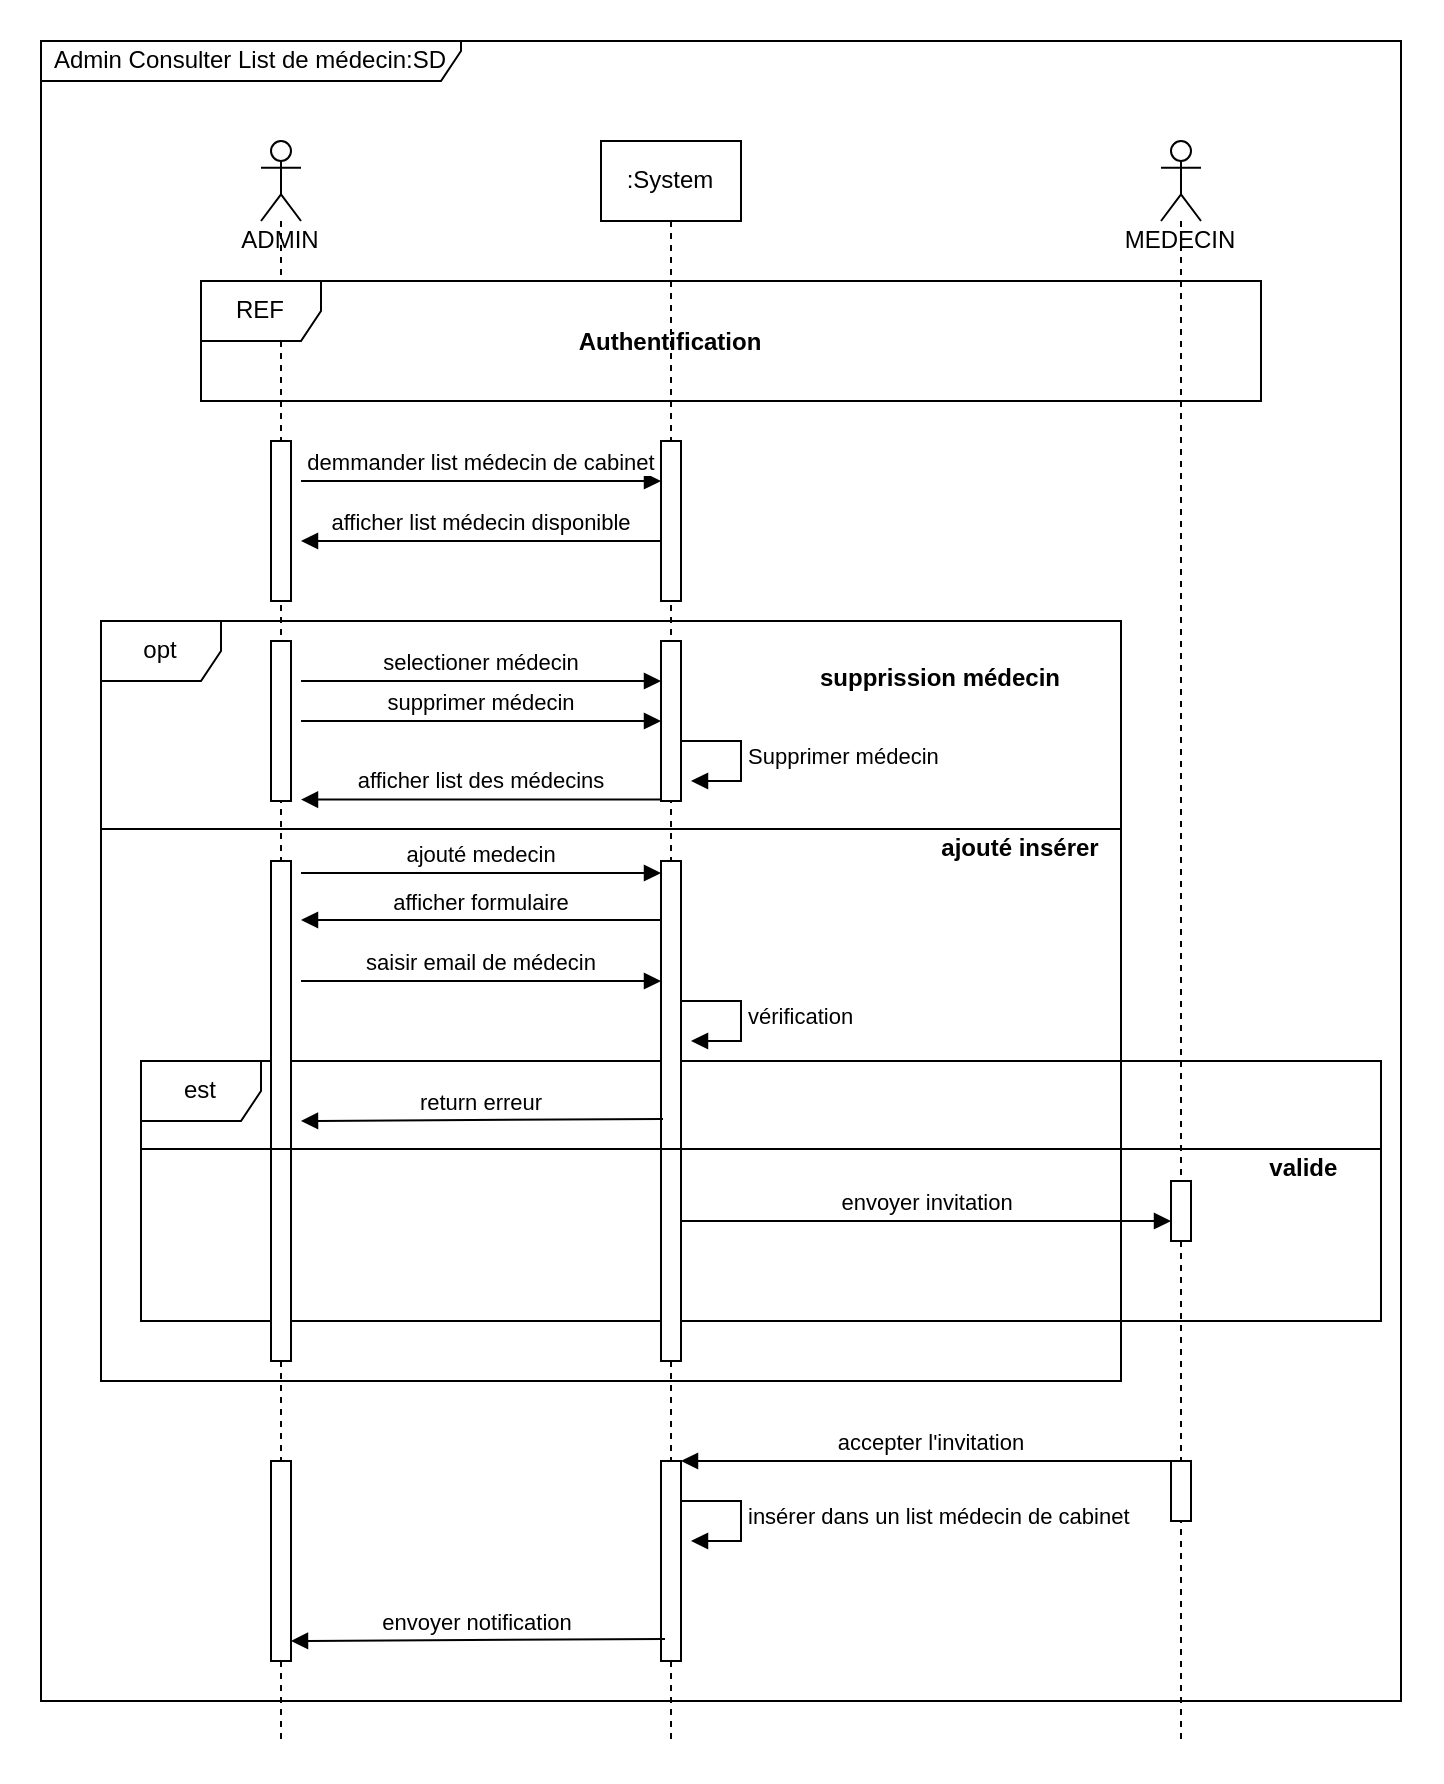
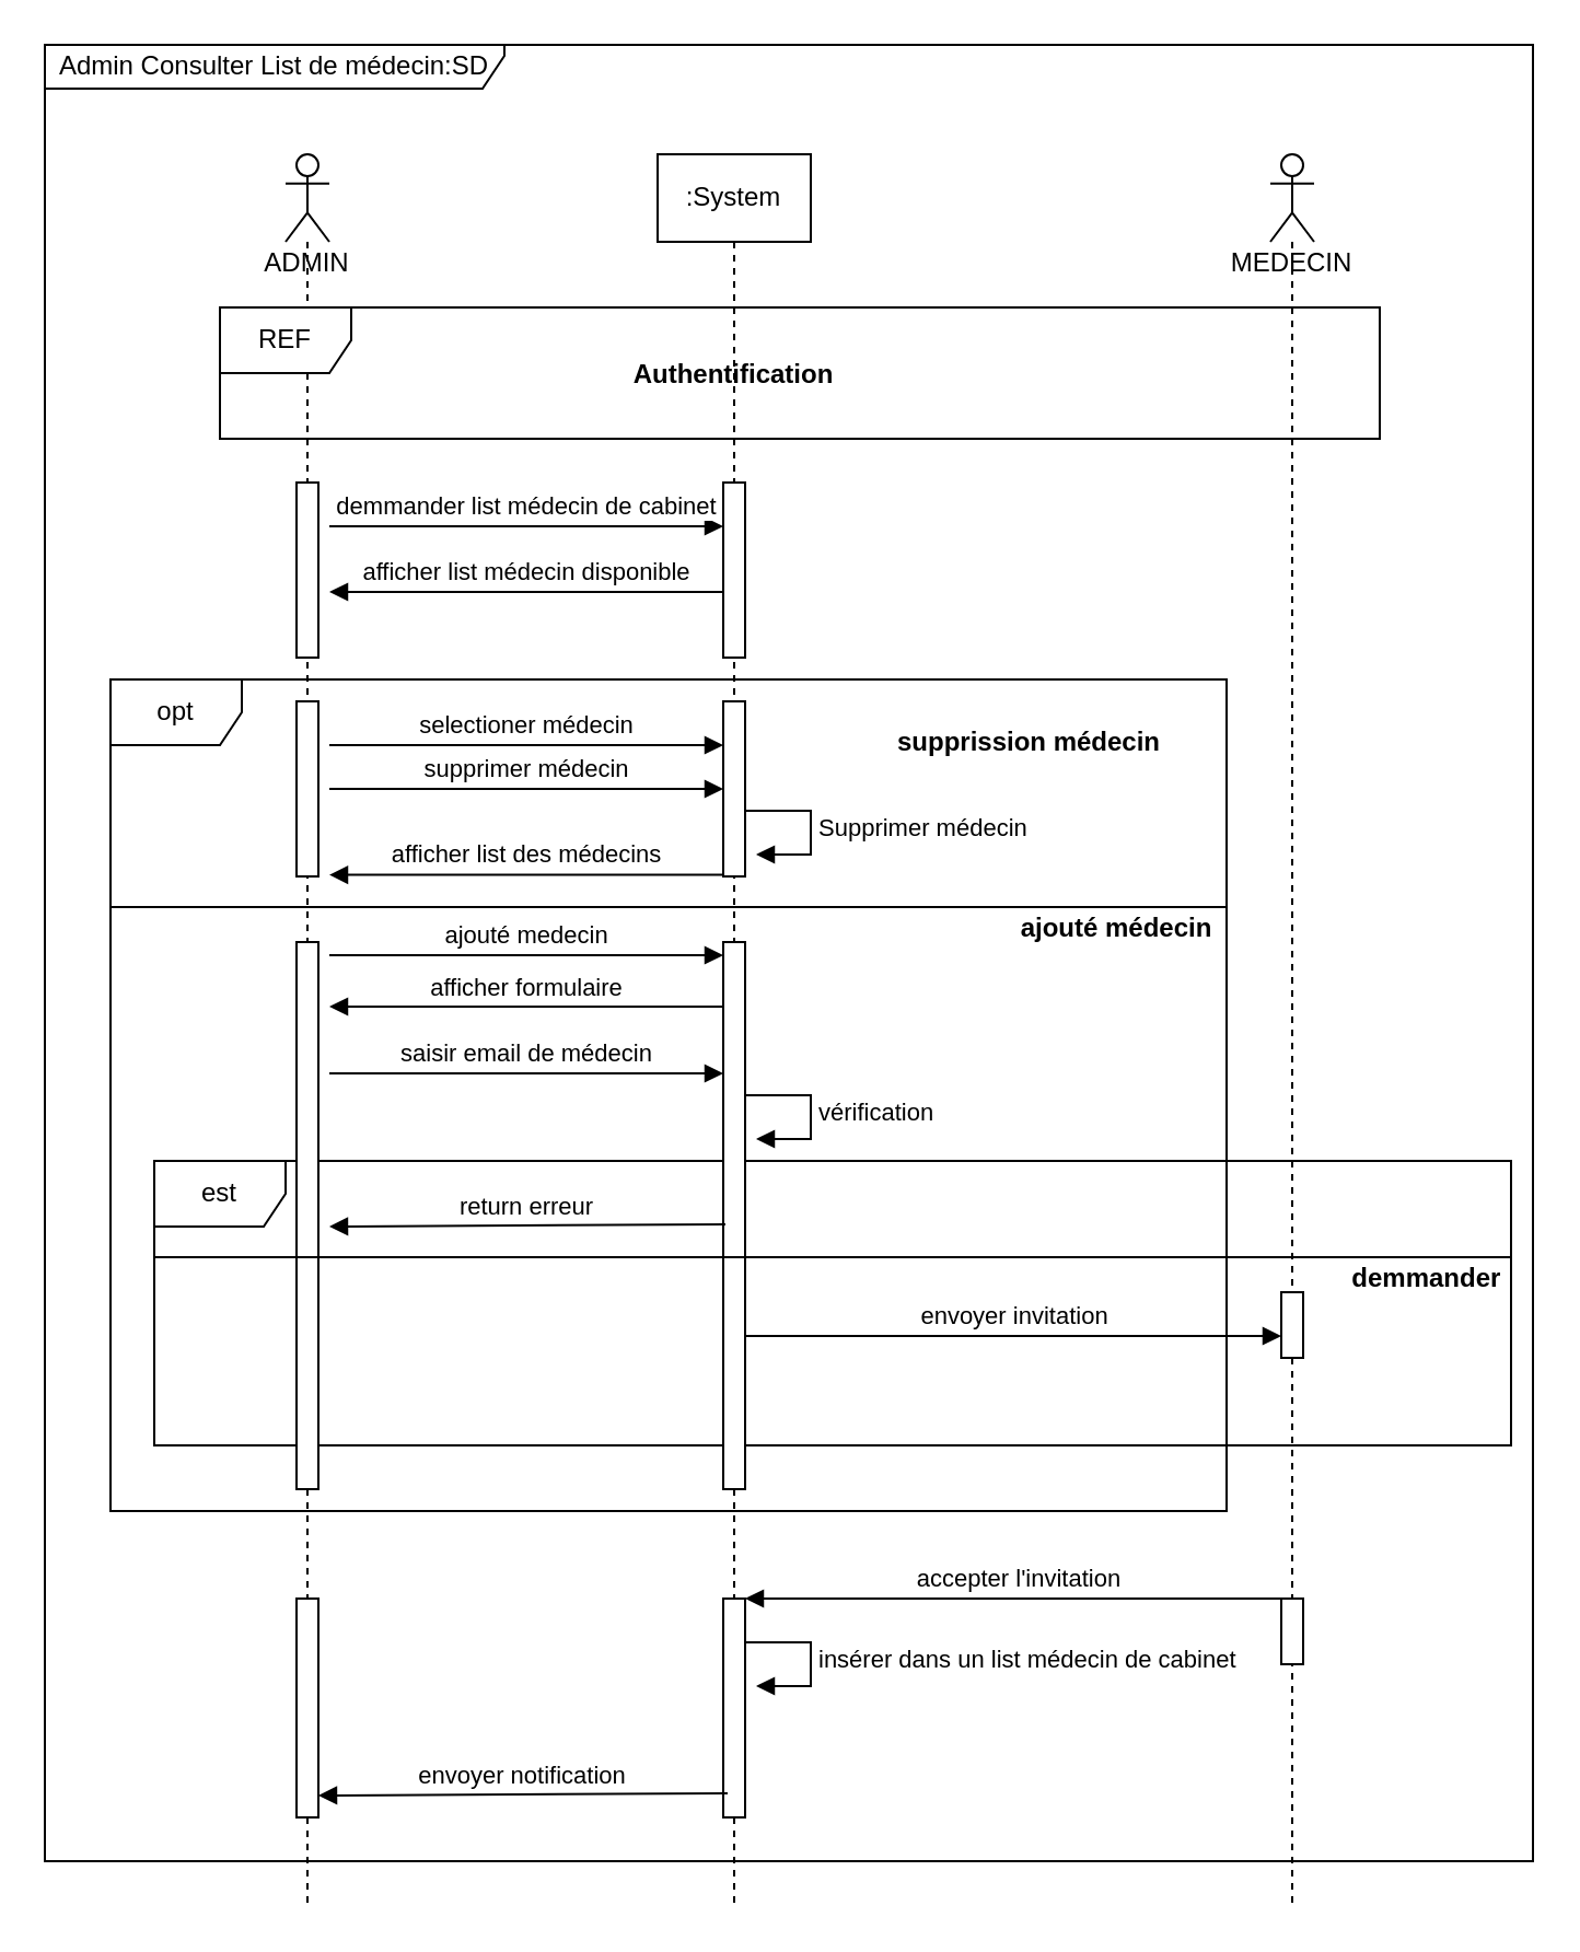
  <mxCell id="0" />
  <mxCell id="1" parent="0" />
  <mxCell id="2" value="Admin Consulter List de médecin:SD" style="shape=umlFrame;whiteSpace=wrap;html=1;width=210;height=20;" parent="1" vertex="1"><mxGeometry x="20" y="20" width="680" height="830" as="geometry" /></mxCell>
  <mxCell id="3" value="opt" style="shape=umlFrame;whiteSpace=wrap;html=1;" parent="1" vertex="1"><mxGeometry x="50" y="310" width="510" height="380" as="geometry" /></mxCell>
  <mxCell id="4" value="est" style="shape=umlFrame;whiteSpace=wrap;html=1;" vertex="1" parent="1"><mxGeometry x="70" y="530" width="620" height="130" as="geometry" /></mxCell>
  <mxCell id="5" value="ADMIN" style="shape=umlLifeline;participant=umlActor;perimeter=lifelinePerimeter;whiteSpace=wrap;html=1;container=1;collapsible=0;recursiveResize=0;verticalAlign=top;spacingTop=36;outlineConnect=0;" parent="1" vertex="1"><mxGeometry x="130" y="70" width="20" height="800" as="geometry" /></mxCell>
  <mxCell id="6" value="" style="html=1;points=[];perimeter=orthogonalPerimeter;" parent="5" vertex="1"><mxGeometry x="5" y="150" width="10" height="80" as="geometry" /></mxCell>
  <mxCell id="7" value="" style="html=1;points=[];perimeter=orthogonalPerimeter;" vertex="1" parent="5"><mxGeometry x="5" y="660" width="10" height="100" as="geometry" /></mxCell>
  <mxCell id="8" value="MEDECIN" style="shape=umlLifeline;participant=umlActor;perimeter=lifelinePerimeter;whiteSpace=wrap;html=1;container=1;collapsible=0;recursiveResize=0;verticalAlign=top;spacingTop=36;outlineConnect=0;" parent="1" vertex="1"><mxGeometry x="580" y="70" width="20" height="800" as="geometry" /></mxCell>
  <mxCell id="9" value="" style="html=1;points=[];perimeter=orthogonalPerimeter;" vertex="1" parent="8"><mxGeometry x="5" y="520" width="10" height="30" as="geometry" /></mxCell>
  <mxCell id="10" value="" style="html=1;points=[];perimeter=orthogonalPerimeter;" vertex="1" parent="8"><mxGeometry x="5" y="660" width="10" height="30" as="geometry" /></mxCell>
  <mxCell id="11" value=":System" style="shape=umlLifeline;perimeter=lifelinePerimeter;whiteSpace=wrap;html=1;container=1;collapsible=0;recursiveResize=0;outlineConnect=0;" parent="1" vertex="1"><mxGeometry x="300" y="70" width="70" height="800" as="geometry" /></mxCell>
  <mxCell id="12" value="Authentification" style="text;align=center;fontStyle=1;verticalAlign=middle;spacingLeft=3;spacingRight=3;strokeColor=none;rotatable=0;points=[[0,0.5],[1,0.5]];portConstraint=eastwest;" parent="11" vertex="1"><mxGeometry x="-5" y="87" width="80" height="26" as="geometry" /></mxCell>
  <mxCell id="13" value="REF" style="shape=umlFrame;whiteSpace=wrap;html=1;" parent="11" vertex="1"><mxGeometry x="-200" y="70" width="530" height="60" as="geometry" /></mxCell>
  <mxCell id="14" value="" style="html=1;points=[];perimeter=orthogonalPerimeter;" parent="11" vertex="1"><mxGeometry x="30" y="150" width="10" height="80" as="geometry" /></mxCell>
  <mxCell id="15" value="" style="html=1;points=[];perimeter=orthogonalPerimeter;" vertex="1" parent="11"><mxGeometry x="30" y="660" width="10" height="100" as="geometry" /></mxCell>
  <mxCell id="16" value="insérer dans un list médecin de cabinet" style="edgeStyle=orthogonalEdgeStyle;html=1;align=left;spacingLeft=2;endArrow=block;rounded=0;entryX=1;entryY=0;" edge="1" parent="11"><mxGeometry relative="1" as="geometry"><mxPoint x="40" y="680" as="sourcePoint" /><Array as="points"><mxPoint x="70" y="680" /></Array><mxPoint x="45" y="700" as="targetPoint" /></mxGeometry></mxCell>
  <mxCell id="17" value="demmander list médecin de cabinet" style="html=1;verticalAlign=bottom;endArrow=block;rounded=0;" parent="1" target="14" edge="1"><mxGeometry width="80" relative="1" as="geometry"><mxPoint x="150" y="240" as="sourcePoint" /><mxPoint x="230" y="240" as="targetPoint" /></mxGeometry></mxCell>
  <mxCell id="18" value="afficher list médecin disponible" style="html=1;verticalAlign=bottom;endArrow=block;rounded=0;" parent="1" edge="1"><mxGeometry width="80" relative="1" as="geometry"><mxPoint x="330" y="270" as="sourcePoint" /><mxPoint x="150" y="270" as="targetPoint" /></mxGeometry></mxCell>
  <mxCell id="19" value="" style="html=1;points=[];perimeter=orthogonalPerimeter;" parent="1" vertex="1"><mxGeometry x="135" y="320" width="10" height="80" as="geometry" /></mxCell>
  <mxCell id="20" value="" style="html=1;points=[];perimeter=orthogonalPerimeter;" parent="1" vertex="1"><mxGeometry x="330" y="320" width="10" height="80" as="geometry" /></mxCell>
  <mxCell id="21" value="" style="html=1;points=[];perimeter=orthogonalPerimeter;" parent="1" vertex="1"><mxGeometry x="135" y="430" width="10" height="250" as="geometry" /></mxCell>
  <mxCell id="22" value="selectioner médecin" style="html=1;verticalAlign=bottom;endArrow=block;rounded=0;" parent="1" edge="1"><mxGeometry width="80" relative="1" as="geometry"><mxPoint x="150" y="340" as="sourcePoint" /><mxPoint x="330" y="340" as="targetPoint" /></mxGeometry></mxCell>
  <mxCell id="23" value="supprimer médecin" style="html=1;verticalAlign=bottom;endArrow=block;rounded=0;" parent="1" edge="1"><mxGeometry width="80" relative="1" as="geometry"><mxPoint x="150" y="360" as="sourcePoint" /><mxPoint x="330" y="360" as="targetPoint" /></mxGeometry></mxCell>
  <mxCell id="24" value="Supprimer médecin" style="edgeStyle=orthogonalEdgeStyle;html=1;align=left;spacingLeft=2;endArrow=block;rounded=0;entryX=1;entryY=0;" parent="1" edge="1"><mxGeometry relative="1" as="geometry"><mxPoint x="340" y="370" as="sourcePoint" /><Array as="points"><mxPoint x="370" y="370" /></Array><mxPoint x="345" y="390" as="targetPoint" /></mxGeometry></mxCell>
  <mxCell id="25" value="afficher list des médecins" style="html=1;verticalAlign=bottom;endArrow=block;rounded=0;" parent="1" edge="1"><mxGeometry width="80" relative="1" as="geometry"><mxPoint x="330" y="399.31" as="sourcePoint" /><mxPoint x="150" y="399.31" as="targetPoint" /></mxGeometry></mxCell>
  <mxCell id="26" value="" style="line;strokeWidth=1;fillColor=none;align=left;verticalAlign=middle;spacingTop=-1;spacingLeft=3;spacingRight=3;rotatable=0;labelPosition=right;points=[];portConstraint=eastwest;strokeColor=inherit;" parent="1" vertex="1"><mxGeometry x="50" y="410" width="510" height="8" as="geometry" /></mxCell>
  <mxCell id="27" value="" style="html=1;points=[];perimeter=orthogonalPerimeter;" parent="1" vertex="1"><mxGeometry x="330" y="430" width="10" height="250" as="geometry" /></mxCell>
  <mxCell id="28" value="supprission médecin" style="text;align=center;fontStyle=1;verticalAlign=middle;spacingLeft=3;spacingRight=3;strokeColor=none;rotatable=0;points=[[0,0.5],[1,0.5]];portConstraint=eastwest;" parent="1" vertex="1"><mxGeometry x="430" y="325" width="80" height="26" as="geometry" /></mxCell>
- <mxCell id="29" value="ajouté insérer" style="text;align=center;fontStyle=1;verticalAlign=middle;spacingLeft=3;spacingRight=3;strokeColor=none;rotatable=0;points=[[0,0.5],[1,0.5]];portConstraint=eastwest;" parent="1" vertex="1"><mxGeometry x="470" y="410" width="80" height="26" as="geometry" /></mxCell>
+ <mxCell id="29" value="ajouté médecin" style="text;align=center;fontStyle=1;verticalAlign=middle;spacingLeft=3;spacingRight=3;strokeColor=none;rotatable=0;points=[[0,0.5],[1,0.5]];portConstraint=eastwest;" parent="1" vertex="1"><mxGeometry x="470" y="410" width="80" height="26" as="geometry" /></mxCell>
  <mxCell id="30" value="ajouté medecin" style="html=1;verticalAlign=bottom;endArrow=block;rounded=0;" edge="1" parent="1"><mxGeometry width="80" relative="1" as="geometry"><mxPoint x="150" y="436" as="sourcePoint" /><mxPoint x="330" y="436" as="targetPoint" /></mxGeometry></mxCell>
  <mxCell id="31" value="afficher formulaire" style="html=1;verticalAlign=bottom;endArrow=block;rounded=0;" edge="1" parent="1"><mxGeometry width="80" relative="1" as="geometry"><mxPoint x="330" y="459.5" as="sourcePoint" /><mxPoint x="150" y="459.5" as="targetPoint" /></mxGeometry></mxCell>
  <mxCell id="32" value="saisir email de médecin" style="html=1;verticalAlign=bottom;endArrow=block;rounded=0;" edge="1" parent="1"><mxGeometry width="80" relative="1" as="geometry"><mxPoint x="150" y="490" as="sourcePoint" /><mxPoint x="330" y="490" as="targetPoint" /></mxGeometry></mxCell>
  <mxCell id="33" value="vérification" style="edgeStyle=orthogonalEdgeStyle;html=1;align=left;spacingLeft=2;endArrow=block;rounded=0;entryX=1;entryY=0;" edge="1" parent="1"><mxGeometry relative="1" as="geometry"><mxPoint x="340" y="500" as="sourcePoint" /><Array as="points"><mxPoint x="370" y="500" /></Array><mxPoint x="345" y="520" as="targetPoint" /></mxGeometry></mxCell>
  <mxCell id="34" value="return erreur" style="html=1;verticalAlign=bottom;endArrow=block;rounded=0;exitX=0.1;exitY=0.516;exitDx=0;exitDy=0;exitPerimeter=0;" edge="1" parent="1" source="27"><mxGeometry width="80" relative="1" as="geometry"><mxPoint x="325" y="560" as="sourcePoint" /><mxPoint x="150" y="560" as="targetPoint" /></mxGeometry></mxCell>
  <mxCell id="35" value="" style="line;strokeWidth=1;fillColor=none;align=left;verticalAlign=middle;spacingTop=-1;spacingLeft=3;spacingRight=3;rotatable=0;labelPosition=right;points=[];portConstraint=eastwest;strokeColor=inherit;" vertex="1" parent="1"><mxGeometry x="70" y="570" width="620" height="8" as="geometry" /></mxCell>
  <mxCell id="36" value="envoyer invitation" style="html=1;verticalAlign=bottom;endArrow=block;rounded=0;" edge="1" parent="1" target="9"><mxGeometry width="80" relative="1" as="geometry"><mxPoint x="340" y="610" as="sourcePoint" /><mxPoint x="420" y="610" as="targetPoint" /></mxGeometry></mxCell>
- <mxCell id="37" value=" valide" style="text;align=center;fontStyle=1;verticalAlign=middle;spacingLeft=3;spacingRight=3;strokeColor=none;rotatable=0;points=[[0,0.5],[1,0.5]];portConstraint=eastwest;" vertex="1" parent="1"><mxGeometry x="610" y="570" width="80" height="26" as="geometry" /></mxCell>
+ <mxCell id="37" value=" demmander" style="text;align=center;fontStyle=1;verticalAlign=middle;spacingLeft=3;spacingRight=3;strokeColor=none;rotatable=0;points=[[0,0.5],[1,0.5]];portConstraint=eastwest;" vertex="1" parent="1"><mxGeometry x="610" y="570" width="80" height="26" as="geometry" /></mxCell>
  <mxCell id="38" value="accepter l'invitation" style="html=1;verticalAlign=bottom;endArrow=block;rounded=0;exitX=0.5;exitY=0;exitDx=0;exitDy=0;exitPerimeter=0;" edge="1" parent="1" source="10" target="15"><mxGeometry width="80" relative="1" as="geometry"><mxPoint x="530" y="730" as="sourcePoint" /><mxPoint x="450" y="730" as="targetPoint" /></mxGeometry></mxCell>
  <mxCell id="39" value="envoyer notification" style="html=1;verticalAlign=bottom;endArrow=block;rounded=0;exitX=0.2;exitY=0.89;exitDx=0;exitDy=0;exitPerimeter=0;" edge="1" parent="1" source="15"><mxGeometry width="80" relative="1" as="geometry"><mxPoint x="330" y="820" as="sourcePoint" /><mxPoint x="145" y="820" as="targetPoint" /></mxGeometry></mxCell>
